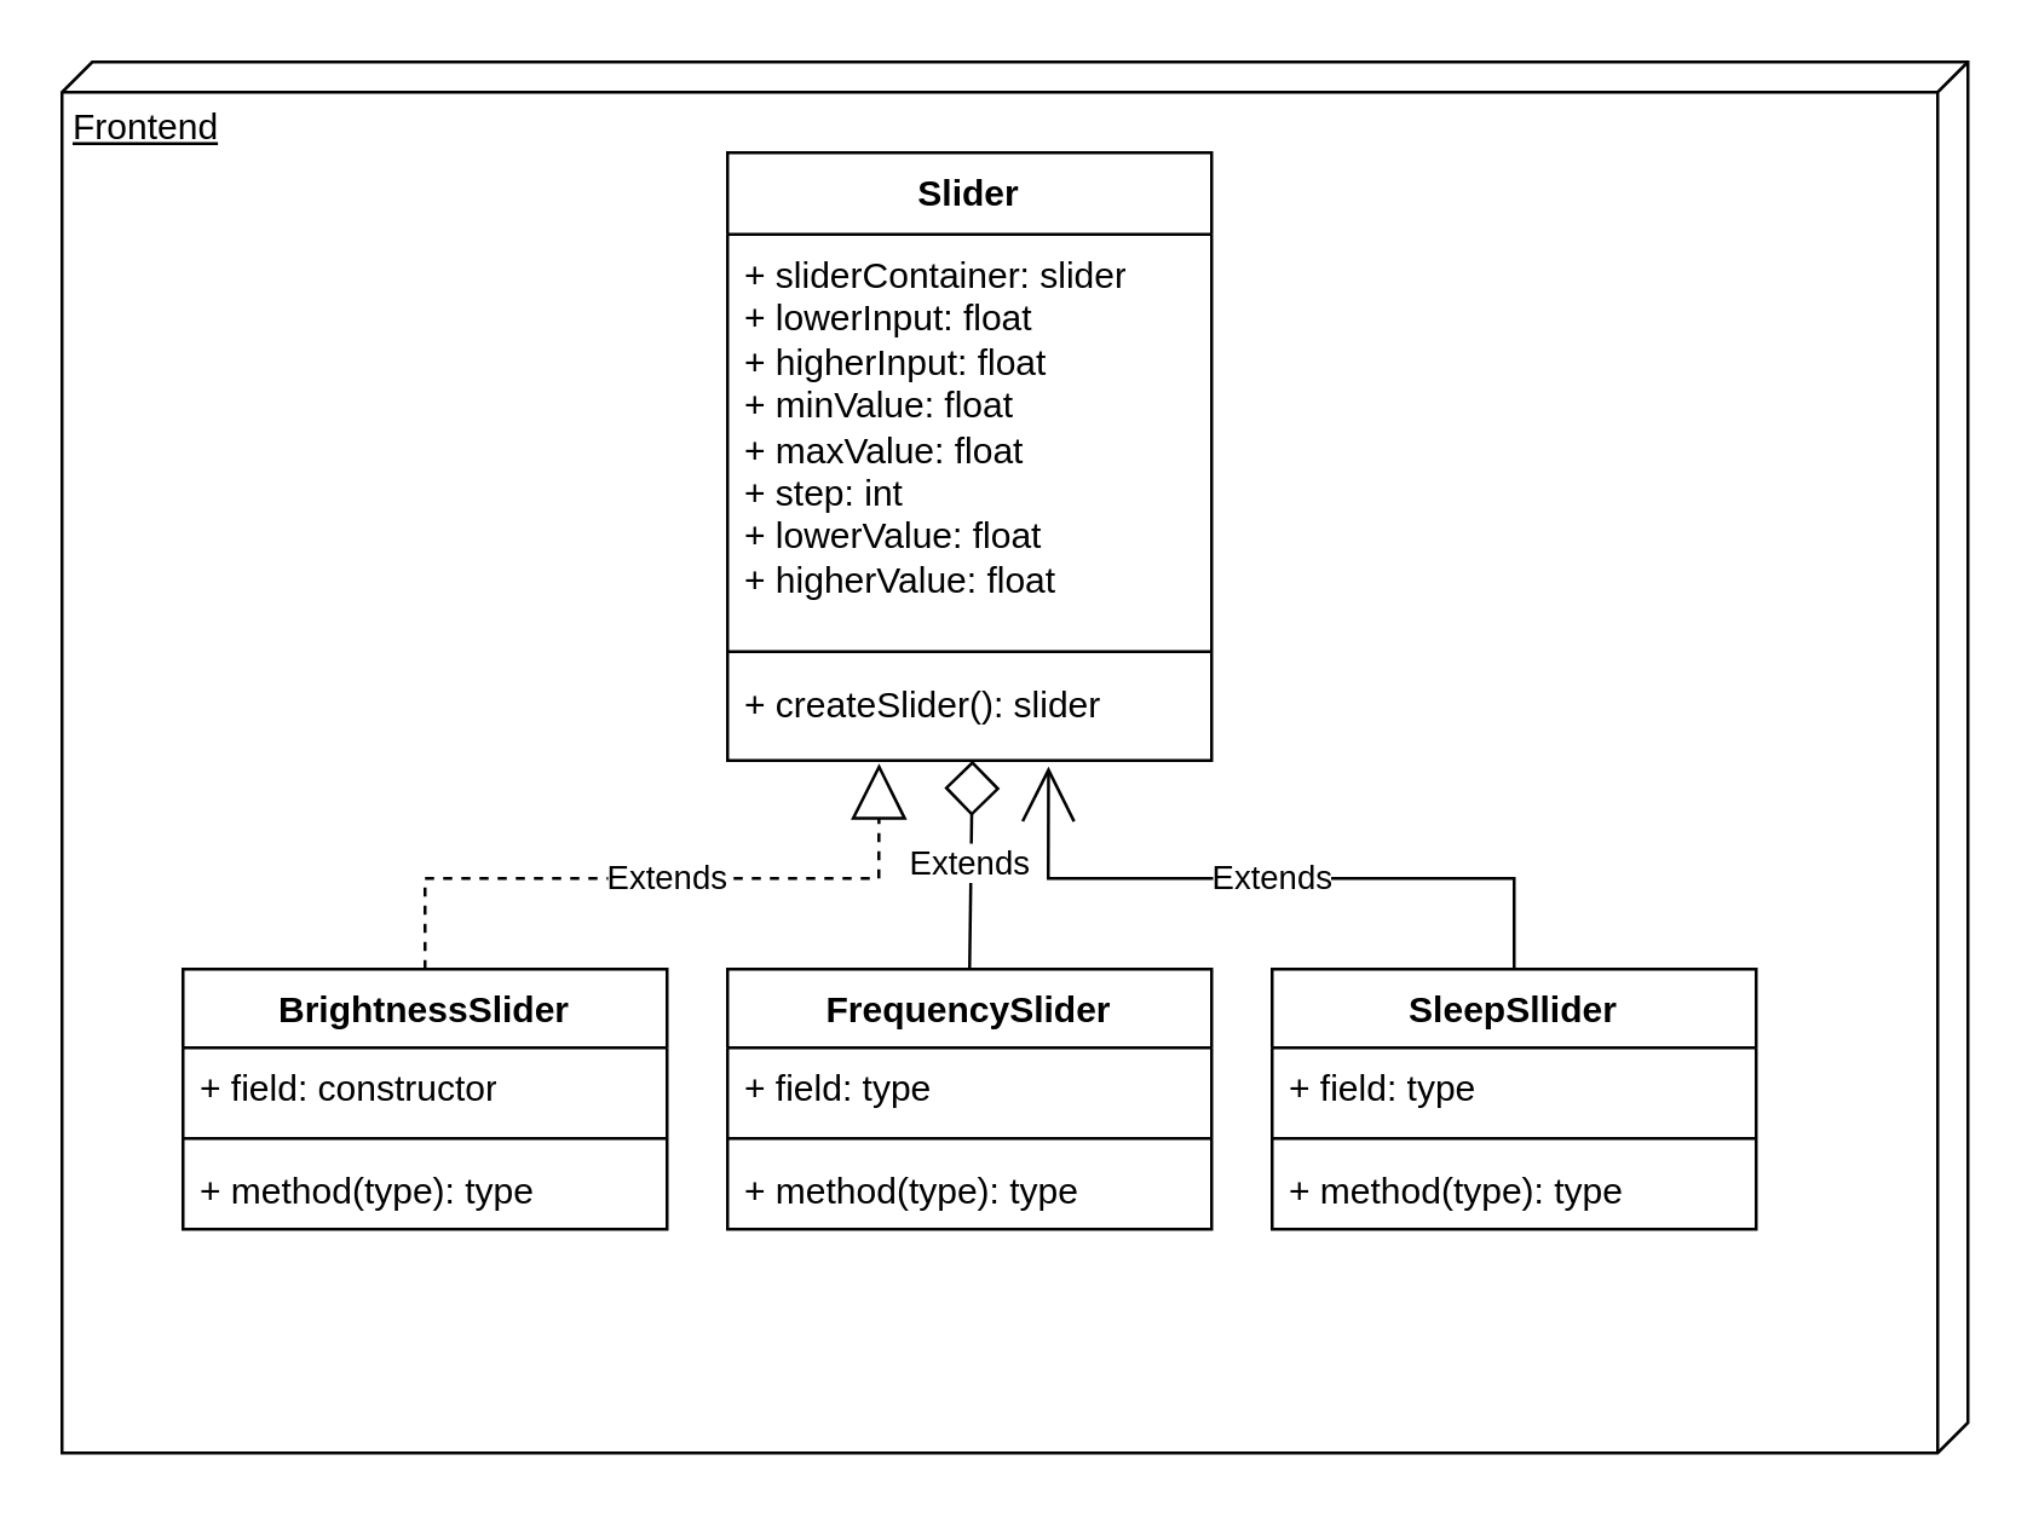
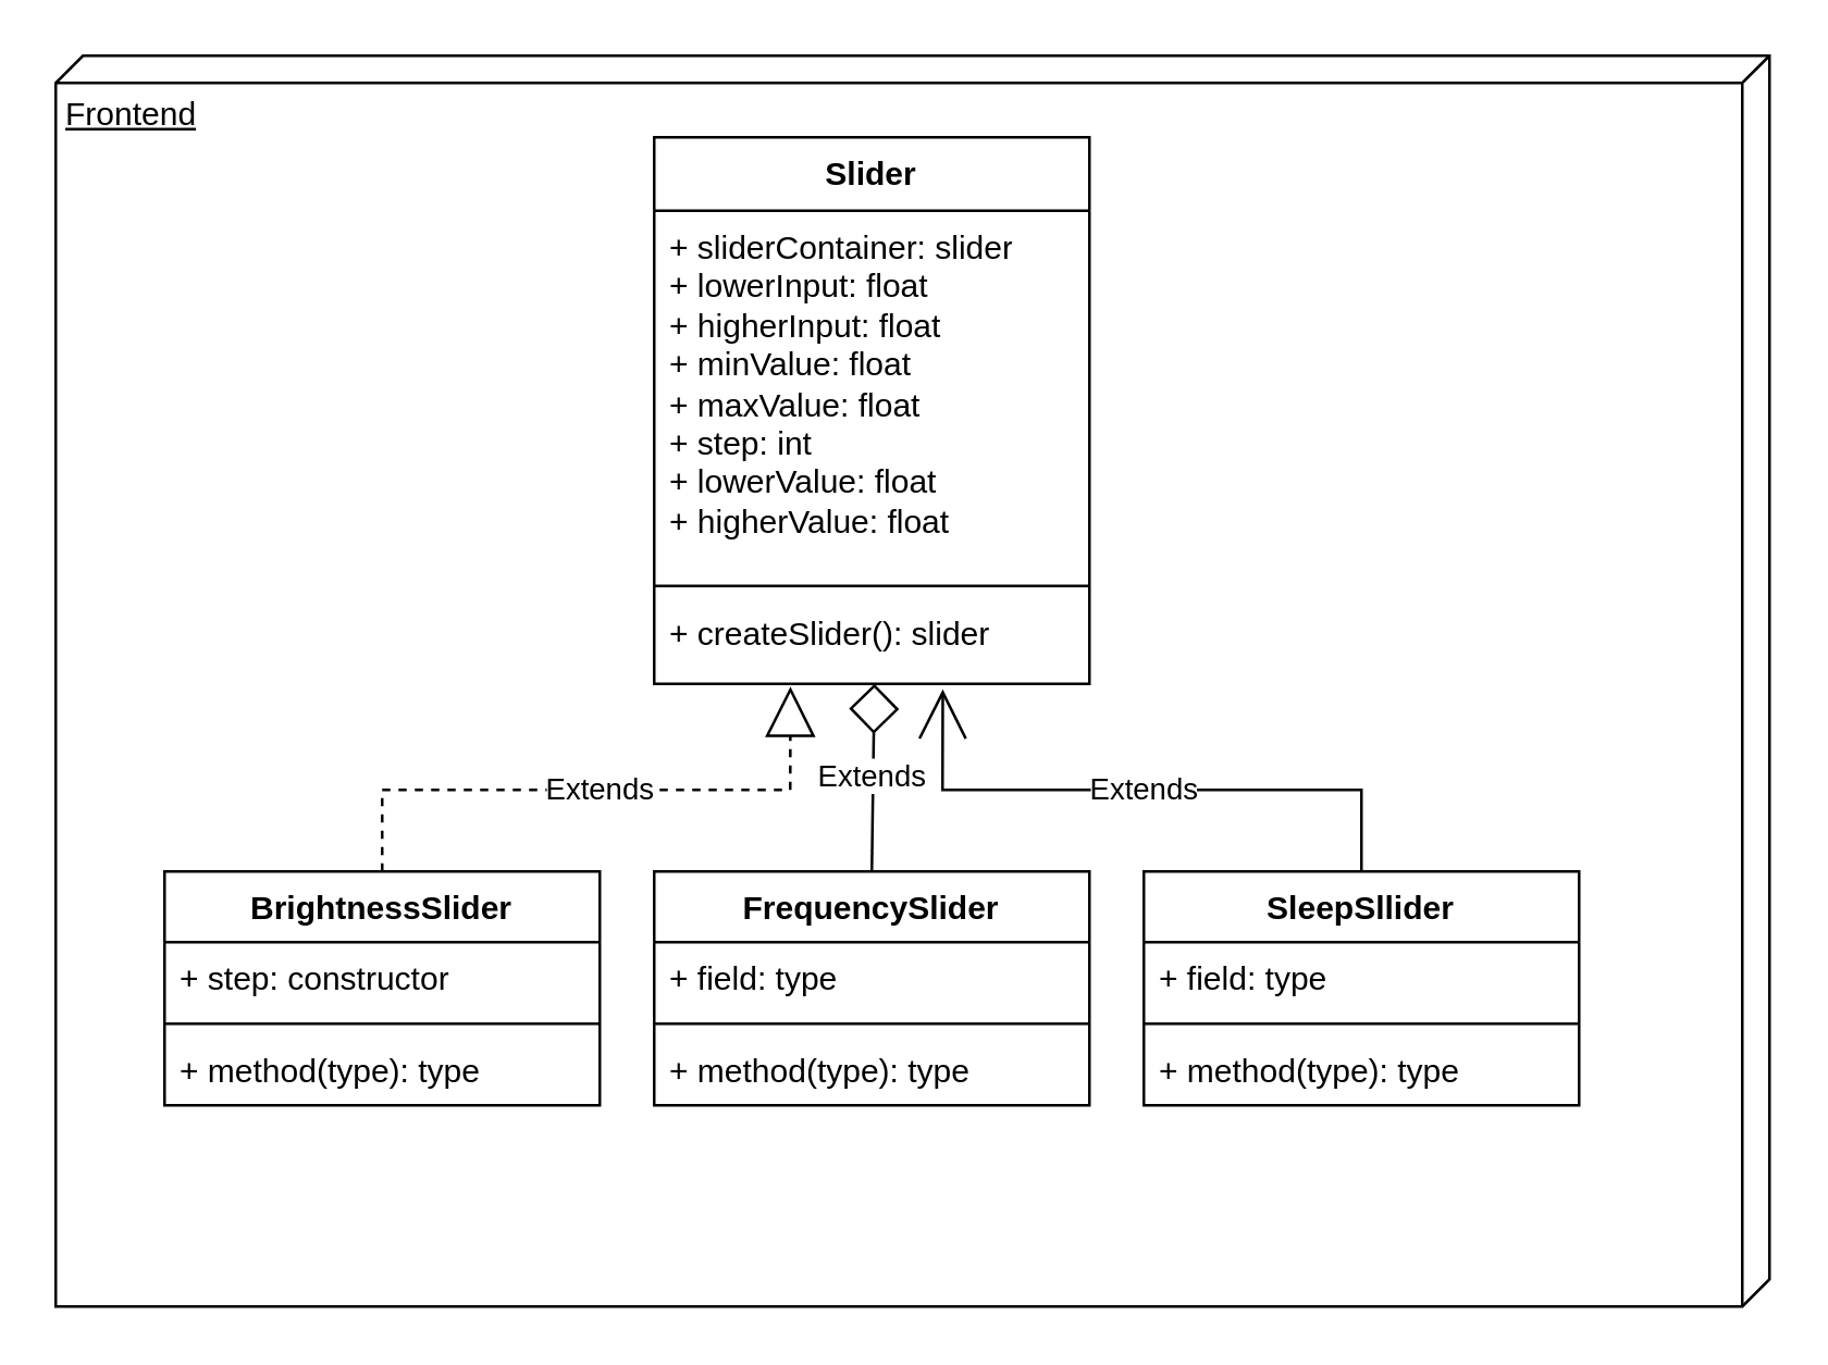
  <mxCell id="0" />
  <mxCell id="1" parent="0" />
  <mxCell id="2" value="Frontend" style="verticalAlign=top;align=left;spacingTop=8;spacingLeft=2;spacingRight=12;shape=cube;size=10;direction=south;fontStyle=4;html=1;whiteSpace=wrap;" vertex="1" parent="1"><mxGeometry x="20" y="20" width="630" height="460" as="geometry" /></mxCell>
  <mxCell id="3" value="Slider" style="swimlane;fontStyle=1;align=center;verticalAlign=top;childLayout=stackLayout;horizontal=1;startSize=27;horizontalStack=0;resizeParent=1;resizeParentMax=0;resizeLast=0;collapsible=1;marginBottom=0;whiteSpace=wrap;html=1;" vertex="1" parent="1"><mxGeometry x="240" y="50" width="160" height="201" as="geometry"><mxRectangle x="-160" y="460" width="70" height="30" as="alternateBounds" /></mxGeometry></mxCell>
  <mxCell id="4" value="&lt;div&gt;+ sliderContainer: slider&lt;/div&gt;&lt;div&gt;+ lowerInput: float&lt;/div&gt;&lt;div&gt;+ higherInput: float&lt;/div&gt;&lt;div&gt;+ minValue: float&lt;/div&gt;&lt;div&gt;+ maxValue: float&lt;/div&gt;&lt;div&gt;+ step: int&lt;/div&gt;&lt;div&gt;+ lowerValue: float&lt;/div&gt;&lt;div&gt;+ higherValue: float&lt;br&gt;&lt;/div&gt;&lt;div&gt;&lt;br&gt;&lt;/div&gt;&lt;div&gt;&lt;br&gt; &lt;/div&gt;" style="text;strokeColor=none;fillColor=none;align=left;verticalAlign=top;spacingLeft=4;spacingRight=4;overflow=hidden;rotatable=0;points=[[0,0.5],[1,0.5]];portConstraint=eastwest;whiteSpace=wrap;html=1;" vertex="1" parent="3"><mxGeometry y="27" width="160" height="134" as="geometry" /></mxCell>
  <mxCell id="5" value="" style="line;strokeWidth=1;fillColor=none;align=left;verticalAlign=middle;spacingTop=-1;spacingLeft=3;spacingRight=3;rotatable=0;labelPosition=right;points=[];portConstraint=eastwest;strokeColor=inherit;" vertex="1" parent="3"><mxGeometry y="161" width="160" height="8" as="geometry" /></mxCell>
  <mxCell id="6" value="&lt;div&gt;+ createSlider(): slider&lt;/div&gt;" style="text;strokeColor=none;fillColor=none;align=left;verticalAlign=top;spacingLeft=4;spacingRight=4;overflow=hidden;rotatable=0;points=[[0,0.5],[1,0.5]];portConstraint=eastwest;whiteSpace=wrap;html=1;" vertex="1" parent="3"><mxGeometry y="169" width="160" height="32" as="geometry" /></mxCell>
  <mxCell id="7" value="BrightnessSlider" style="swimlane;fontStyle=1;align=center;verticalAlign=top;childLayout=stackLayout;horizontal=1;startSize=26;horizontalStack=0;resizeParent=1;resizeParentMax=0;resizeLast=0;collapsible=1;marginBottom=0;whiteSpace=wrap;html=1;" vertex="1" parent="1"><mxGeometry x="60" y="320" width="160" height="86" as="geometry" /></mxCell>
- <mxCell id="8" value="+ field: constructor" style="text;strokeColor=none;fillColor=none;align=left;verticalAlign=top;spacingLeft=4;spacingRight=4;overflow=hidden;rotatable=0;points=[[0,0.5],[1,0.5]];portConstraint=eastwest;whiteSpace=wrap;html=1;" vertex="1" parent="7"><mxGeometry y="26" width="160" height="26" as="geometry" /></mxCell>
+ <mxCell id="8" value="+ step: constructor" style="text;strokeColor=none;fillColor=none;align=left;verticalAlign=top;spacingLeft=4;spacingRight=4;overflow=hidden;rotatable=0;points=[[0,0.5],[1,0.5]];portConstraint=eastwest;whiteSpace=wrap;html=1;" vertex="1" parent="7"><mxGeometry y="26" width="160" height="26" as="geometry" /></mxCell>
  <mxCell id="9" value="" style="line;strokeWidth=1;fillColor=none;align=left;verticalAlign=middle;spacingTop=-1;spacingLeft=3;spacingRight=3;rotatable=0;labelPosition=right;points=[];portConstraint=eastwest;strokeColor=inherit;" vertex="1" parent="7"><mxGeometry y="52" width="160" height="8" as="geometry" /></mxCell>
  <mxCell id="10" value="+ method(type): type" style="text;strokeColor=none;fillColor=none;align=left;verticalAlign=top;spacingLeft=4;spacingRight=4;overflow=hidden;rotatable=0;points=[[0,0.5],[1,0.5]];portConstraint=eastwest;whiteSpace=wrap;html=1;" vertex="1" parent="7"><mxGeometry y="60" width="160" height="26" as="geometry" /></mxCell>
  <mxCell id="11" value="FrequencySlider" style="swimlane;fontStyle=1;align=center;verticalAlign=top;childLayout=stackLayout;horizontal=1;startSize=26;horizontalStack=0;resizeParent=1;resizeParentMax=0;resizeLast=0;collapsible=1;marginBottom=0;whiteSpace=wrap;html=1;" vertex="1" parent="1"><mxGeometry x="240" y="320" width="160" height="86" as="geometry" /></mxCell>
  <mxCell id="12" value="+ field: type" style="text;strokeColor=none;fillColor=none;align=left;verticalAlign=top;spacingLeft=4;spacingRight=4;overflow=hidden;rotatable=0;points=[[0,0.5],[1,0.5]];portConstraint=eastwest;whiteSpace=wrap;html=1;" vertex="1" parent="11"><mxGeometry y="26" width="160" height="26" as="geometry" /></mxCell>
  <mxCell id="13" value="" style="line;strokeWidth=1;fillColor=none;align=left;verticalAlign=middle;spacingTop=-1;spacingLeft=3;spacingRight=3;rotatable=0;labelPosition=right;points=[];portConstraint=eastwest;strokeColor=inherit;" vertex="1" parent="11"><mxGeometry y="52" width="160" height="8" as="geometry" /></mxCell>
  <mxCell id="14" value="+ method(type): type" style="text;strokeColor=none;fillColor=none;align=left;verticalAlign=top;spacingLeft=4;spacingRight=4;overflow=hidden;rotatable=0;points=[[0,0.5],[1,0.5]];portConstraint=eastwest;whiteSpace=wrap;html=1;" vertex="1" parent="11"><mxGeometry y="60" width="160" height="26" as="geometry" /></mxCell>
  <mxCell id="15" value="SleepSllider" style="swimlane;fontStyle=1;align=center;verticalAlign=top;childLayout=stackLayout;horizontal=1;startSize=26;horizontalStack=0;resizeParent=1;resizeParentMax=0;resizeLast=0;collapsible=1;marginBottom=0;whiteSpace=wrap;html=1;" vertex="1" parent="1"><mxGeometry x="420" y="320" width="160" height="86" as="geometry" /></mxCell>
  <mxCell id="16" value="+ field: type" style="text;strokeColor=none;fillColor=none;align=left;verticalAlign=top;spacingLeft=4;spacingRight=4;overflow=hidden;rotatable=0;points=[[0,0.5],[1,0.5]];portConstraint=eastwest;whiteSpace=wrap;html=1;" vertex="1" parent="15"><mxGeometry y="26" width="160" height="26" as="geometry" /></mxCell>
  <mxCell id="17" value="" style="line;strokeWidth=1;fillColor=none;align=left;verticalAlign=middle;spacingTop=-1;spacingLeft=3;spacingRight=3;rotatable=0;labelPosition=right;points=[];portConstraint=eastwest;strokeColor=inherit;" vertex="1" parent="15"><mxGeometry y="52" width="160" height="8" as="geometry" /></mxCell>
  <mxCell id="18" value="+ method(type): type" style="text;strokeColor=none;fillColor=none;align=left;verticalAlign=top;spacingLeft=4;spacingRight=4;overflow=hidden;rotatable=0;points=[[0,0.5],[1,0.5]];portConstraint=eastwest;whiteSpace=wrap;html=1;" vertex="1" parent="15"><mxGeometry y="60" width="160" height="26" as="geometry" /></mxCell>
  <mxCell id="19" value="Extends" style="endArrow=block;endSize=16;endFill=0;html=1;rounded=0;exitX=0.5;exitY=0;exitDx=0;exitDy=0;entryX=0.313;entryY=1.031;entryDx=0;entryDy=0;entryPerimeter=0;dashed=1;" edge="1" parent="1" source="7" target="6"><mxGeometry x="0.009" width="160" relative="1" as="geometry"><mxPoint x="120" y="290" as="sourcePoint" /><mxPoint x="280" y="290" as="targetPoint" /><Array as="points"><mxPoint x="140" y="290" /><mxPoint x="290" y="290" /></Array><mxPoint as="offset" /></mxGeometry></mxCell>
  <mxCell id="20" value="Extends" style="endArrow=diamond;endSize=16;endFill=0;html=1;rounded=0;exitX=0.5;exitY=0;exitDx=0;exitDy=0;entryX=0.506;entryY=1;entryDx=0;entryDy=0;entryPerimeter=0;" edge="1" parent="1" source="11" target="6"><mxGeometry width="160" relative="1" as="geometry"><mxPoint x="330" y="308" as="sourcePoint" /><mxPoint x="480" y="240" as="targetPoint" /></mxGeometry></mxCell>
  <mxCell id="21" value="Extends" style="endArrow=open;endSize=16;endFill=0;html=1;rounded=0;exitX=0.5;exitY=0;exitDx=0;exitDy=0;entryX=0.663;entryY=1.063;entryDx=0;entryDy=0;entryPerimeter=0;" edge="1" parent="1" source="15" target="6"><mxGeometry width="160" relative="1" as="geometry"><mxPoint x="440" y="251" as="sourcePoint" /><mxPoint x="590" y="183" as="targetPoint" /><Array as="points"><mxPoint x="500" y="290" /><mxPoint x="430" y="290" /><mxPoint x="346" y="290" /></Array></mxGeometry></mxCell>
